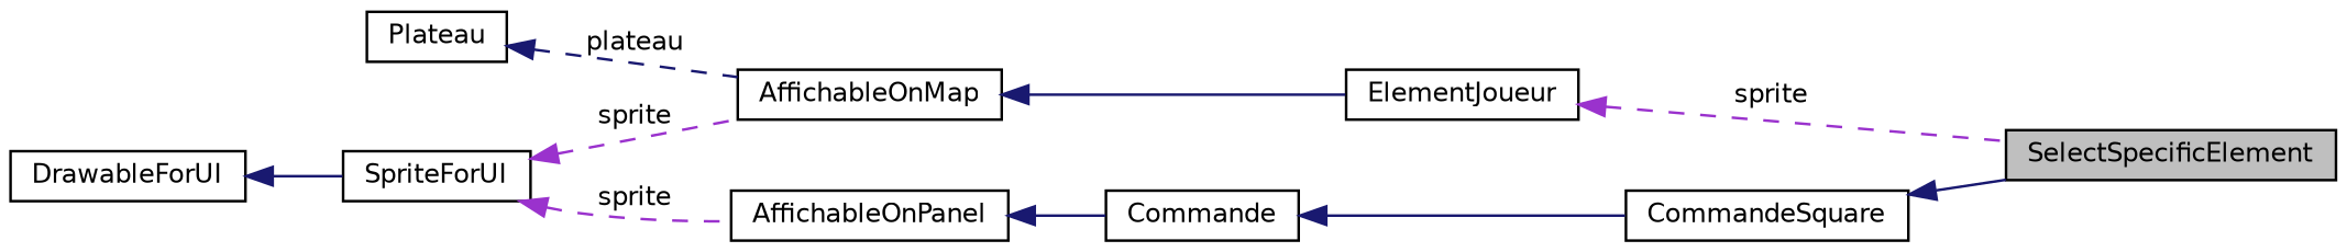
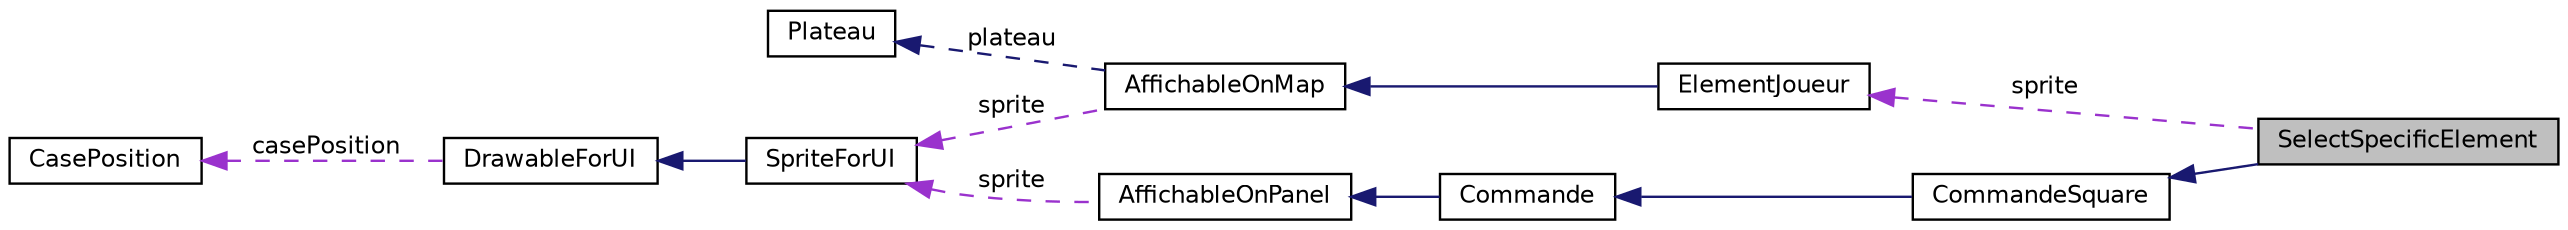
  digraph {
    rankdir=LR
    node [color=black fillcolor=white fontname=Helvetica fontsize=10 shape=record style=filled]
    edge [color=midnightblue dir=back fontname=Helvetica fontsize=10 labelfontname=Helvetica labelfontsize=10 style=solid]
    n1 [fillcolor=grey75 fontcolor=black height=0.2 label=SelectSpecificElement width=0.4]
    n2 [height=0.2 label=CommandeSquare width=0.4]
    n3 [height=0.2 label=Commande width=0.4]
    n4 [height=0.2 label=AffichableOnPanel width=0.4]
    n5 [height=0.2 label=SpriteForUI width=0.4]
    n6 [height=0.2 label=AffichableOnMap width=0.4]
    n7 [height=0.2 label=ElementJoueur width=0.4]
    n8 [height=0.2 label=DrawableForUI width=0.4]
+   n9 [height=0.2 label=CasePosition width=0.4]
    n10 [height=0.2 label=Plateau width=0.4]
    n2 -> n1
    n3 -> n2
    n4 -> n3
    n5 -> n4 [color=darkorchid3 label=" sprite" style=dashed]
    n5 -> n6 [color=darkorchid3 label=" sprite" style=dashed]
    n6 -> n7
    n7 -> n1 [color=darkorchid3 label=" sprite" style=dashed]
    n8 -> n5
+   n9 -> n8 [color=darkorchid3 label=" casePosition" style=dashed]
    n10 -> n6 [label=" plateau" style=dashed]
  }
